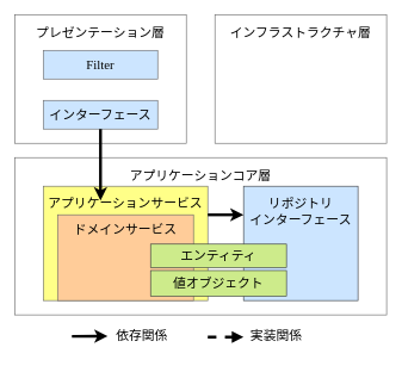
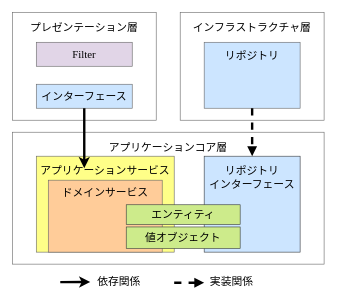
  <mxCell id="0" />
  <mxCell id="1" parent="0" />
  <mxCell id="2" value="&lt;font color=&quot;#000000&quot;&gt;アプリケーションコア層&lt;br&gt;&lt;/font&gt;" style="rounded=0;whiteSpace=wrap;html=1;fontFamily=Noto Sans JP;fontSize=18;strokeWidth=1;fontSource=https%3A%2F%2Ffonts.googleapis.com%2Fcss%3Ffamily%3DNoto%2BSans%2BJP;fillColor=none;strokeColor=#666666;spacingTop=8;verticalAlign=top;" parent="1" vertex="1"><mxGeometry x="20" y="220" width="520" height="220" as="geometry" /></mxCell>
  <mxCell id="3" value="&lt;div&gt;&lt;font color=&quot;#000000&quot;&gt;アプリケーションサービス&lt;/font&gt;&lt;/div&gt;" style="rounded=0;whiteSpace=wrap;html=1;fontFamily=Noto Sans JP;fontSize=18;fillColor=#ffff88;strokeColor=#666666;strokeWidth=1;spacingLeft=0;fontSource=https%3A%2F%2Ffonts.googleapis.com%2Fcss%3Ffamily%3DNoto%2BSans%2BJP;align=center;verticalAlign=top;spacingTop=8;" parent="1" vertex="1"><mxGeometry x="60" y="260" width="230" height="160" as="geometry" /></mxCell>
  <mxCell id="4" value="&lt;font color=&quot;#000000&quot;&gt;インフラストラクチャ層&lt;br&gt;&lt;/font&gt;" style="rounded=0;whiteSpace=wrap;html=1;fontFamily=Noto Sans JP;fontSize=18;strokeWidth=1;fontSource=https%3A%2F%2Ffonts.googleapis.com%2Fcss%3Ffamily%3DNoto%2BSans%2BJP;fillColor=none;strokeColor=#666666;spacingTop=8;verticalAlign=top;" parent="1" vertex="1"><mxGeometry x="300" y="20" width="240" height="180" as="geometry" /></mxCell>
  <mxCell id="5" value="&lt;font color=&quot;#000000&quot;&gt;プレゼンテーション層&lt;br&gt;&lt;/font&gt;" style="rounded=0;whiteSpace=wrap;html=1;fontFamily=Noto Sans JP;fontSize=18;strokeWidth=1;fontSource=https%3A%2F%2Ffonts.googleapis.com%2Fcss%3Ffamily%3DNoto%2BSans%2BJP;fillColor=none;strokeColor=#666666;spacingTop=8;verticalAlign=top;" parent="1" vertex="1"><mxGeometry x="20" y="20" width="240" height="180" as="geometry" /></mxCell>
  <mxCell id="6" value="&lt;div&gt;&lt;font color=&quot;#000000&quot;&gt;ドメインサービス&lt;/font&gt;&lt;/div&gt;" style="rounded=0;whiteSpace=wrap;html=1;fontFamily=Noto Sans JP;fontSize=18;fillColor=#ffcc99;strokeColor=#666666;strokeWidth=1;spacingLeft=0;fontSource=https%3A%2F%2Ffonts.googleapis.com%2Fcss%3Ffamily%3DNoto%2BSans%2BJP;align=center;verticalAlign=top;spacingTop=4;" parent="1" vertex="1"><mxGeometry x="80" y="300" width="190" height="120" as="geometry" /></mxCell>
+ <mxCell id="7" value="&lt;font color=&quot;#000000&quot;&gt;リポジトリ&lt;br&gt;&lt;br&gt;&lt;br&gt;&lt;br&gt;&lt;/font&gt;" style="rounded=0;whiteSpace=wrap;html=1;fontFamily=Noto Sans JP;fontSize=18;fillColor=#cce5ff;strokeColor=#666666;strokeWidth=1;spacingLeft=0;fontSource=https%3A%2F%2Ffonts.googleapis.com%2Fcss%3Ffamily%3DNoto%2BSans%2BJP;" parent="1" vertex="1"><mxGeometry x="340" y="70" width="160" height="110" as="geometry" /></mxCell>
  <mxCell id="8" value="&lt;font color=&quot;#000000&quot;&gt;リポジトリ&lt;br&gt;インターフェース&lt;br&gt;&lt;/font&gt;" style="rounded=0;whiteSpace=wrap;html=1;fontFamily=Noto Sans JP;fontSize=18;fillColor=#cce5ff;strokeColor=#36393d;strokeWidth=1;spacingLeft=0;fontSource=https%3A%2F%2Ffonts.googleapis.com%2Fcss%3Ffamily%3DNoto%2BSans%2BJP;verticalAlign=top;spacingTop=8;" parent="1" vertex="1"><mxGeometry x="340" y="260" width="160" height="160" as="geometry" /></mxCell>
  <mxCell id="9" value="&lt;font color=&quot;#000000&quot;&gt;インターフェース&lt;/font&gt;" style="rounded=0;whiteSpace=wrap;html=1;fontFamily=Noto Sans JP;fontSize=18;fillColor=#cce5ff;strokeColor=#666666;strokeWidth=1;spacingLeft=0;fontSource=https%3A%2F%2Ffonts.googleapis.com%2Fcss%3Ffamily%3DNoto%2BSans%2BJP;" parent="1" vertex="1"><mxGeometry x="60" y="140" width="160" height="40" as="geometry" /></mxCell>
- <mxCell id="10" value="&lt;font color=&quot;#000000&quot;&gt;Filter&lt;/font&gt;" style="rounded=0;whiteSpace=wrap;html=1;fontFamily=Noto Sans JP;fontSize=18;fillColor=#cce5ff;strokeColor=#666666;strokeWidth=1;spacingLeft=0;fontSource=https%3A%2F%2Ffonts.googleapis.com%2Fcss%3Ffamily%3DNoto%2BSans%2BJP;" parent="1" vertex="1"><mxGeometry x="60" y="70" width="160" height="40" as="geometry" /></mxCell>
+ <mxCell id="10" value="&lt;font color=&quot;#000000&quot;&gt;Filter&lt;/font&gt;" style="rounded=0;whiteSpace=wrap;html=1;fontFamily=Noto Sans JP;fontSize=18;fillColor=#e1d5e7;strokeColor=#666666;strokeWidth=1;spacingLeft=0;fontSource=https%3A%2F%2Ffonts.googleapis.com%2Fcss%3Ffamily%3DNoto%2BSans%2BJP;" parent="1" vertex="1"><mxGeometry x="60" y="70" width="160" height="40" as="geometry" /></mxCell>
  <mxCell id="11" style="edgeStyle=none;sketch=0;html=1;exitX=0.5;exitY=1;exitDx=0;exitDy=0;shadow=0;fontColor=#000000;endArrow=classic;endFill=1;strokeColor=#000000;strokeWidth=4;" parent="1" source="9" edge="1"><mxGeometry relative="1" as="geometry"><mxPoint x="635.58" y="555" as="sourcePoint" /><mxPoint x="140" y="280" as="targetPoint" /></mxGeometry></mxCell>
+ <mxCell id="12" style="edgeStyle=none;sketch=0;html=1;exitX=0.5;exitY=1;exitDx=0;exitDy=0;shadow=0;fontColor=#000000;endArrow=block;endFill=1;strokeColor=#000000;strokeWidth=4;dashed=1;" parent="1" source="7" target="8" edge="1"><mxGeometry relative="1" as="geometry"><mxPoint x="435" y="310" as="sourcePoint" /><mxPoint x="469.057" y="465.94" as="targetPoint" /></mxGeometry></mxCell>
  <mxCell id="13" value="依存関係" style="text;html=1;strokeColor=none;fillColor=none;align=left;verticalAlign=middle;whiteSpace=wrap;rounded=0;fontFamily=Noto Sans JP;fontSource=https%3A%2F%2Ffonts.googleapis.com%2Fcss%3Ffamily%3DNoto%2BSans%2BJP;fontSize=18;fontColor=#000000;" parent="1" vertex="1"><mxGeometry x="160" y="450" width="90" height="40" as="geometry" /></mxCell>
  <mxCell id="14" style="edgeStyle=none;sketch=0;html=1;shadow=0;fontColor=#000000;endArrow=classic;endFill=1;strokeColor=#000000;strokeWidth=4;" parent="1" edge="1"><mxGeometry relative="1" as="geometry"><mxPoint x="100" y="470" as="sourcePoint" /><mxPoint x="150" y="469.78" as="targetPoint" /></mxGeometry></mxCell>
  <mxCell id="15" value="実装関係" style="text;html=1;strokeColor=none;fillColor=none;align=left;verticalAlign=middle;whiteSpace=wrap;rounded=0;fontFamily=Noto Sans JP;fontSource=https%3A%2F%2Ffonts.googleapis.com%2Fcss%3Ffamily%3DNoto%2BSans%2BJP;fontSize=18;fontColor=#000000;" parent="1" vertex="1"><mxGeometry x="348.42" y="450" width="90" height="40" as="geometry" /></mxCell>
  <mxCell id="16" style="edgeStyle=none;sketch=0;html=1;shadow=0;fontColor=#000000;endArrow=block;endFill=1;strokeColor=#000000;strokeWidth=4;dashed=1;" parent="1" edge="1"><mxGeometry relative="1" as="geometry"><mxPoint x="290" y="471" as="sourcePoint" /><mxPoint x="340" y="471" as="targetPoint" /></mxGeometry></mxCell>
- <mxCell id="17" style="edgeStyle=none;sketch=0;html=1;exitX=1;exitY=0.25;exitDx=0;exitDy=0;shadow=0;fontColor=#000000;endArrow=classic;endFill=1;strokeColor=#000000;strokeWidth=4;entryX=0;entryY=0.25;entryDx=0;entryDy=0;" parent="1" source="3" target="8" edge="1"><mxGeometry relative="1" as="geometry"><mxPoint x="621.76" y="555" as="sourcePoint" /><mxPoint x="666.18" y="553.14" as="targetPoint" /></mxGeometry></mxCell>
  <mxCell id="18" value="値オブジェクト" style="rounded=0;whiteSpace=wrap;html=1;fontFamily=Noto Sans JP;fontSize=18;fillColor=#cdeb8b;strokeColor=#36393D;strokeWidth=1;spacingLeft=0;fontSource=https%3A%2F%2Ffonts.googleapis.com%2Fcss%3Ffamily%3DNoto%2BSans%2BJP;" vertex="1" parent="1"><mxGeometry x="210" y="378" width="190" height="36" as="geometry" /></mxCell>
  <mxCell id="19" value="エンティティ" style="rounded=0;whiteSpace=wrap;html=1;fontFamily=Noto Sans JP;fontSize=18;fillColor=#cdeb8b;strokeColor=#36393D;strokeWidth=1;spacingLeft=0;fontSource=https%3A%2F%2Ffonts.googleapis.com%2Fcss%3Ffamily%3DNoto%2BSans%2BJP;" vertex="1" parent="1"><mxGeometry x="210" y="341" width="190" height="33" as="geometry" /></mxCell>
